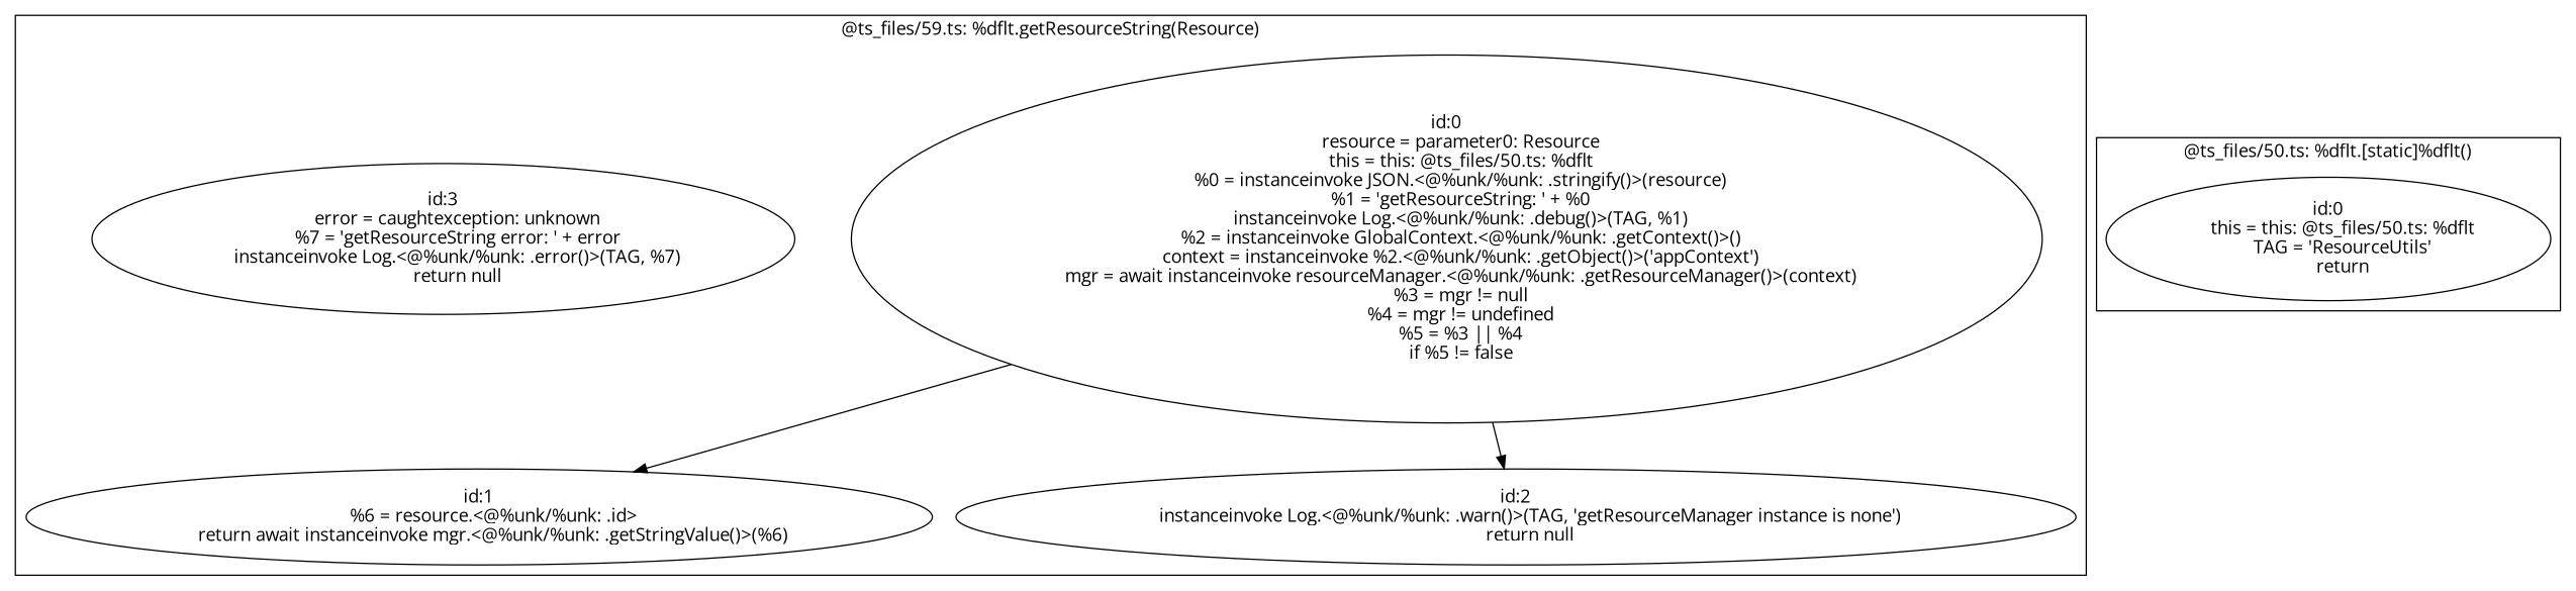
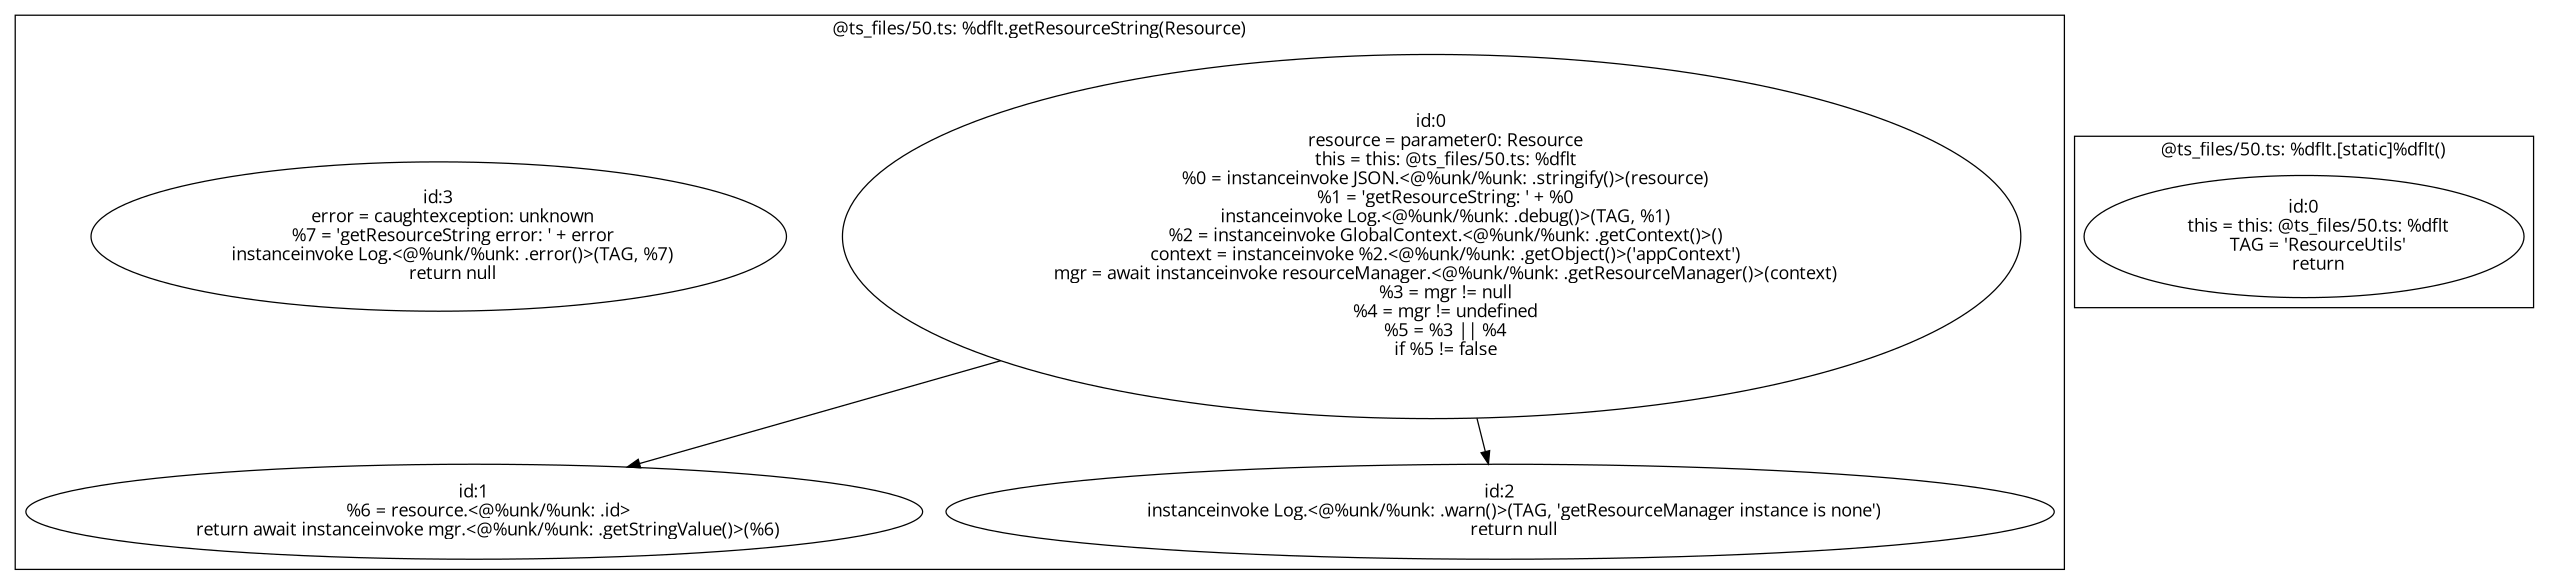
  digraph {
    fontname="Open Sans"
    node [fontname="Open Sans"]
    edge [fontname="Open Sans"]
    n1 [label="id:0\n      resource = parameter0: Resource\n      this = this: @ts_files/50.ts: %dflt\n      %0 = instanceinvoke JSON.<@%unk/%unk: .stringify()>(resource)\n      %1 = 'getResourceString: ' + %0\n      instanceinvoke Log.<@%unk/%unk: .debug()>(TAG, %1)\n      %2 = instanceinvoke GlobalContext.<@%unk/%unk: .getContext()>()\n      context = instanceinvoke %2.<@%unk/%unk: .getObject()>('appContext')\n      mgr = await instanceinvoke resourceManager.<@%unk/%unk: .getResourceManager()>(context)\n      %3 = mgr != null\n      %4 = mgr != undefined\n      %5 = %3 || %4\n      if %5 != false"]
    n2 [label="id:1\n      %6 = resource.<@%unk/%unk: .id>\n      return await instanceinvoke mgr.<@%unk/%unk: .getStringValue()>(%6)"]
    n3 [label="id:2\n      instanceinvoke Log.<@%unk/%unk: .warn()>(TAG, 'getResourceManager instance is none')\n      return null"]
    n4 [label="id:3\n      error = caughtexception: unknown\n      %7 = 'getResourceString error: ' + error\n      instanceinvoke Log.<@%unk/%unk: .error()>(TAG, %7)\n      return null"]
    n5 [label="id:0\n      this = this: @ts_files/50.ts: %dflt\n      TAG = 'ResourceUtils'\n      return"]
    subgraph cluster_1 {
-     label="@ts_files/59.ts: %dflt.getResourceString(Resource)"
+     label="@ts_files/50.ts: %dflt.getResourceString(Resource)"
      n1
      n2
      n3
      n4
    }
    subgraph cluster_2 {
      label="@ts_files/50.ts: %dflt.[static]%dflt()"
      n5
    }
    n1 -> n2
    n1 -> n3
  }
